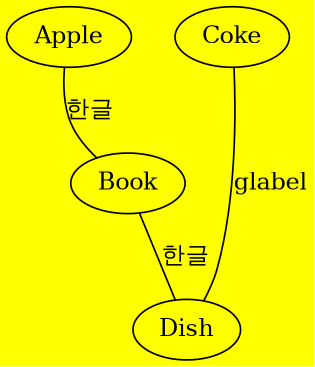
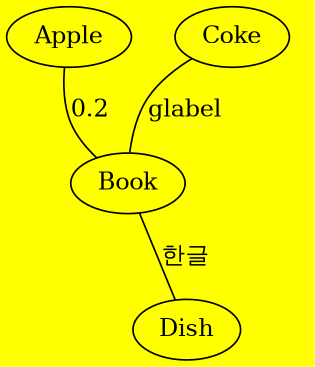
  graph {
    bgcolor=yellow
    fontname="DejaVu Serif"
    node [fontname="DejaVu Serif"]
    edge [fontname="DejaVu Serif"]
    Apple
    Book
    Dish
    Coke
-   Apple -- Book [label="한글"]
+   Apple -- Book [label=0.2]
    Book -- Dish [label="한글"]
-   Coke -- Dish [label=glabel]
+   Coke -- Book [label=glabel]
  }
